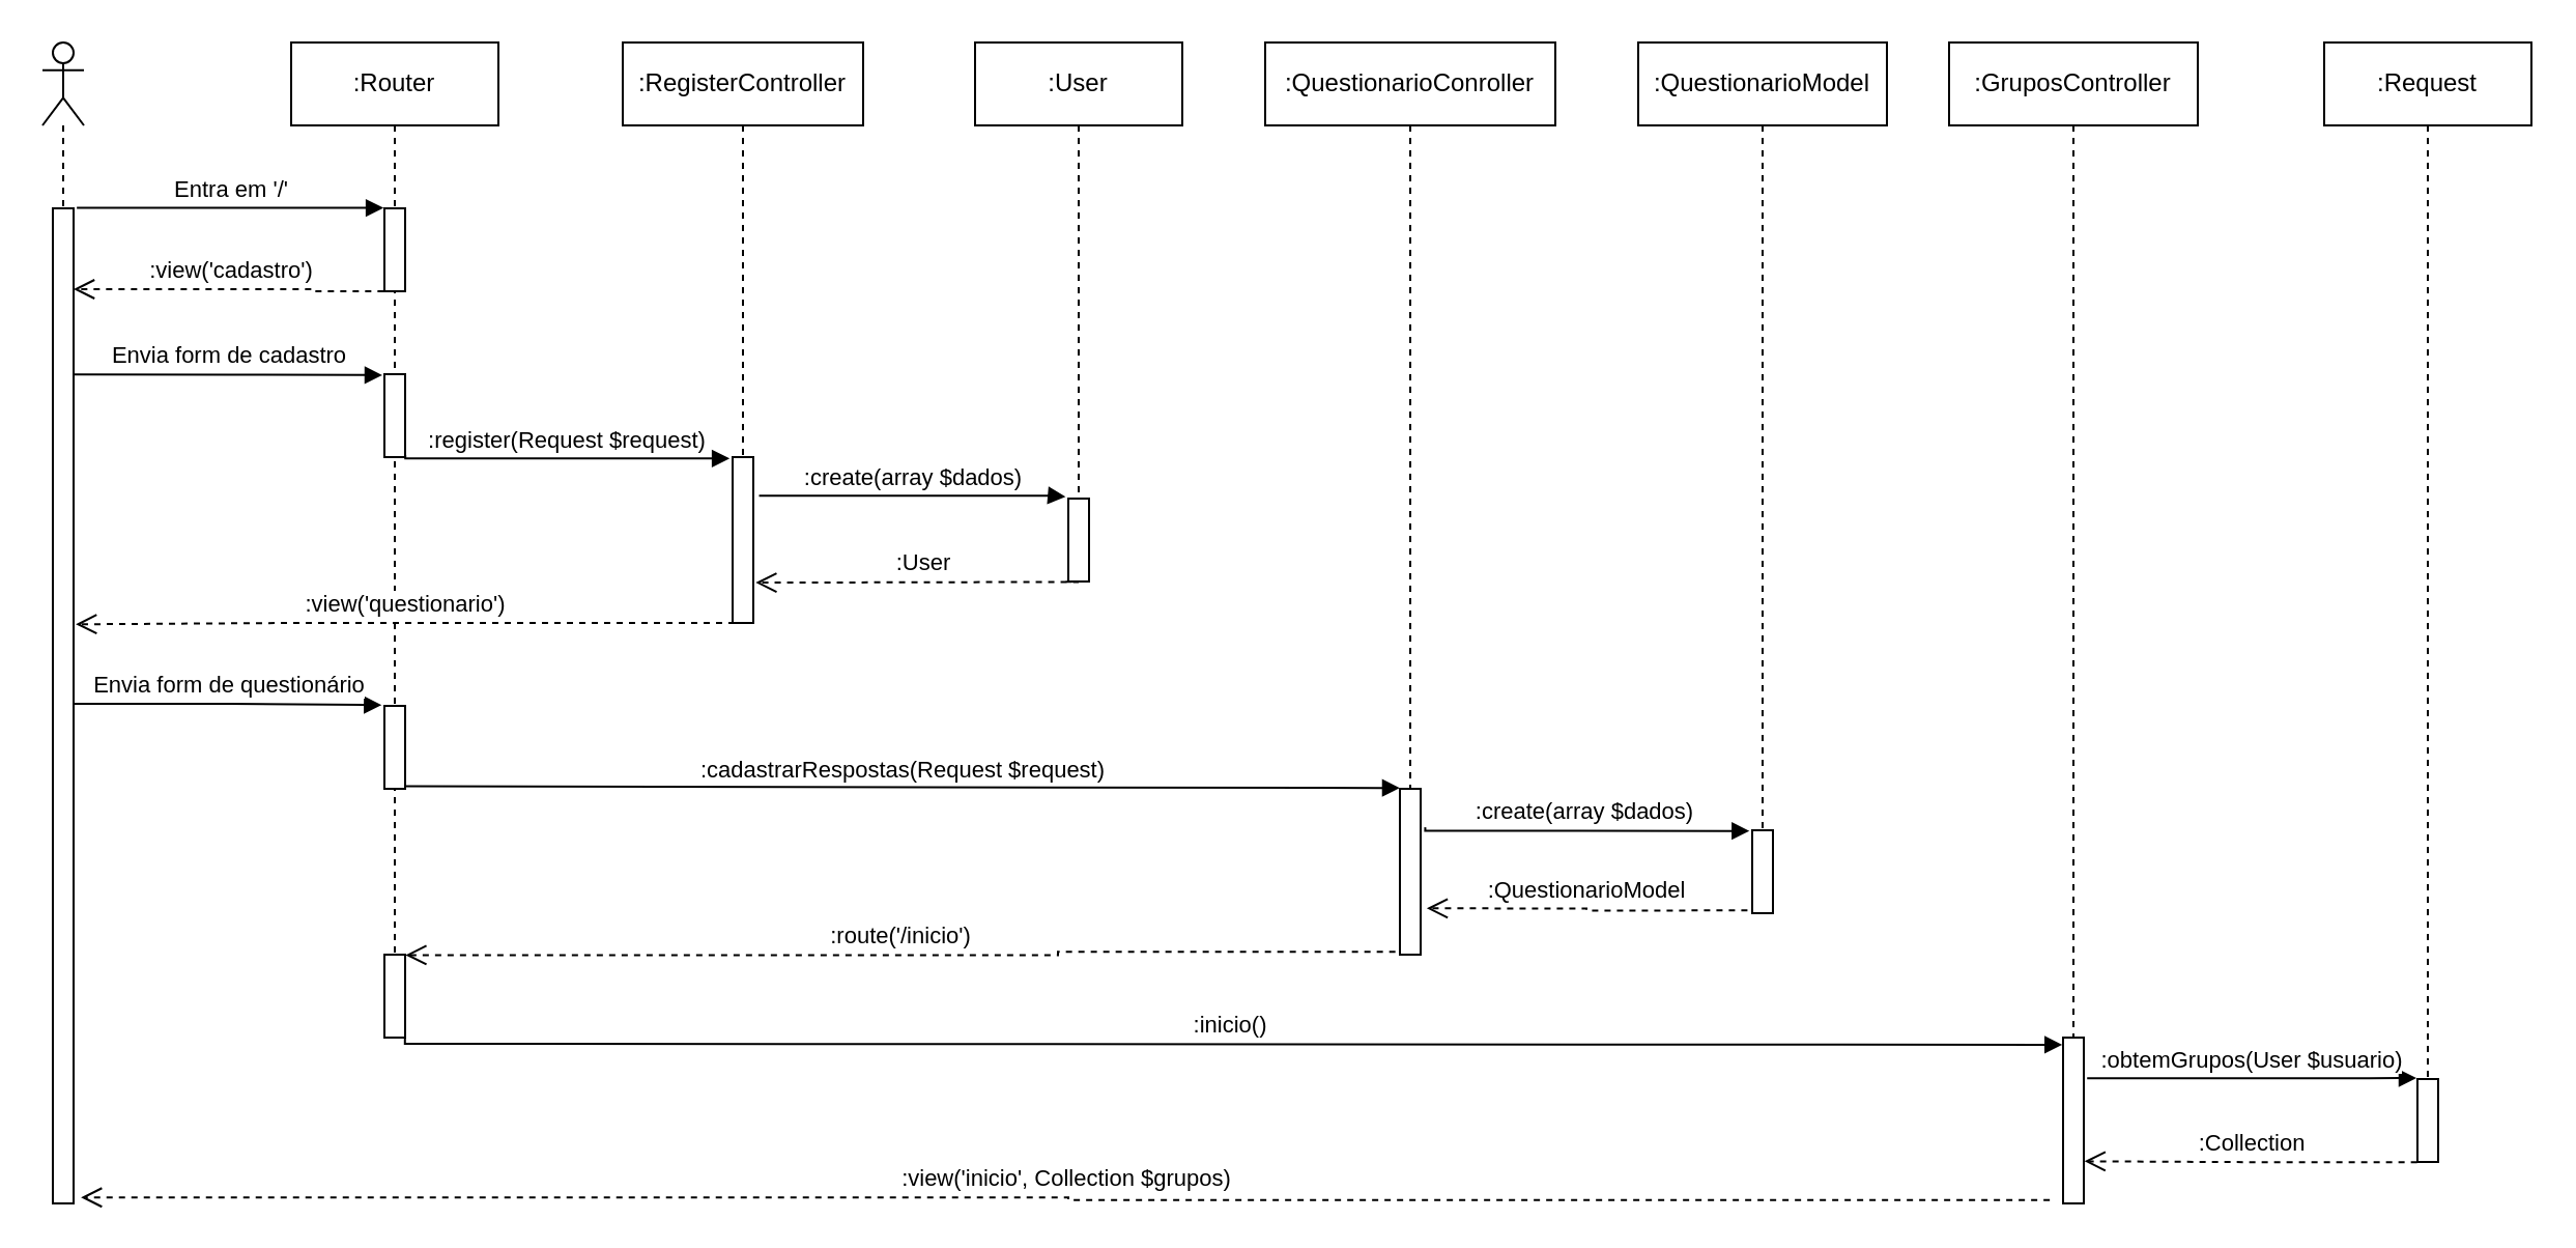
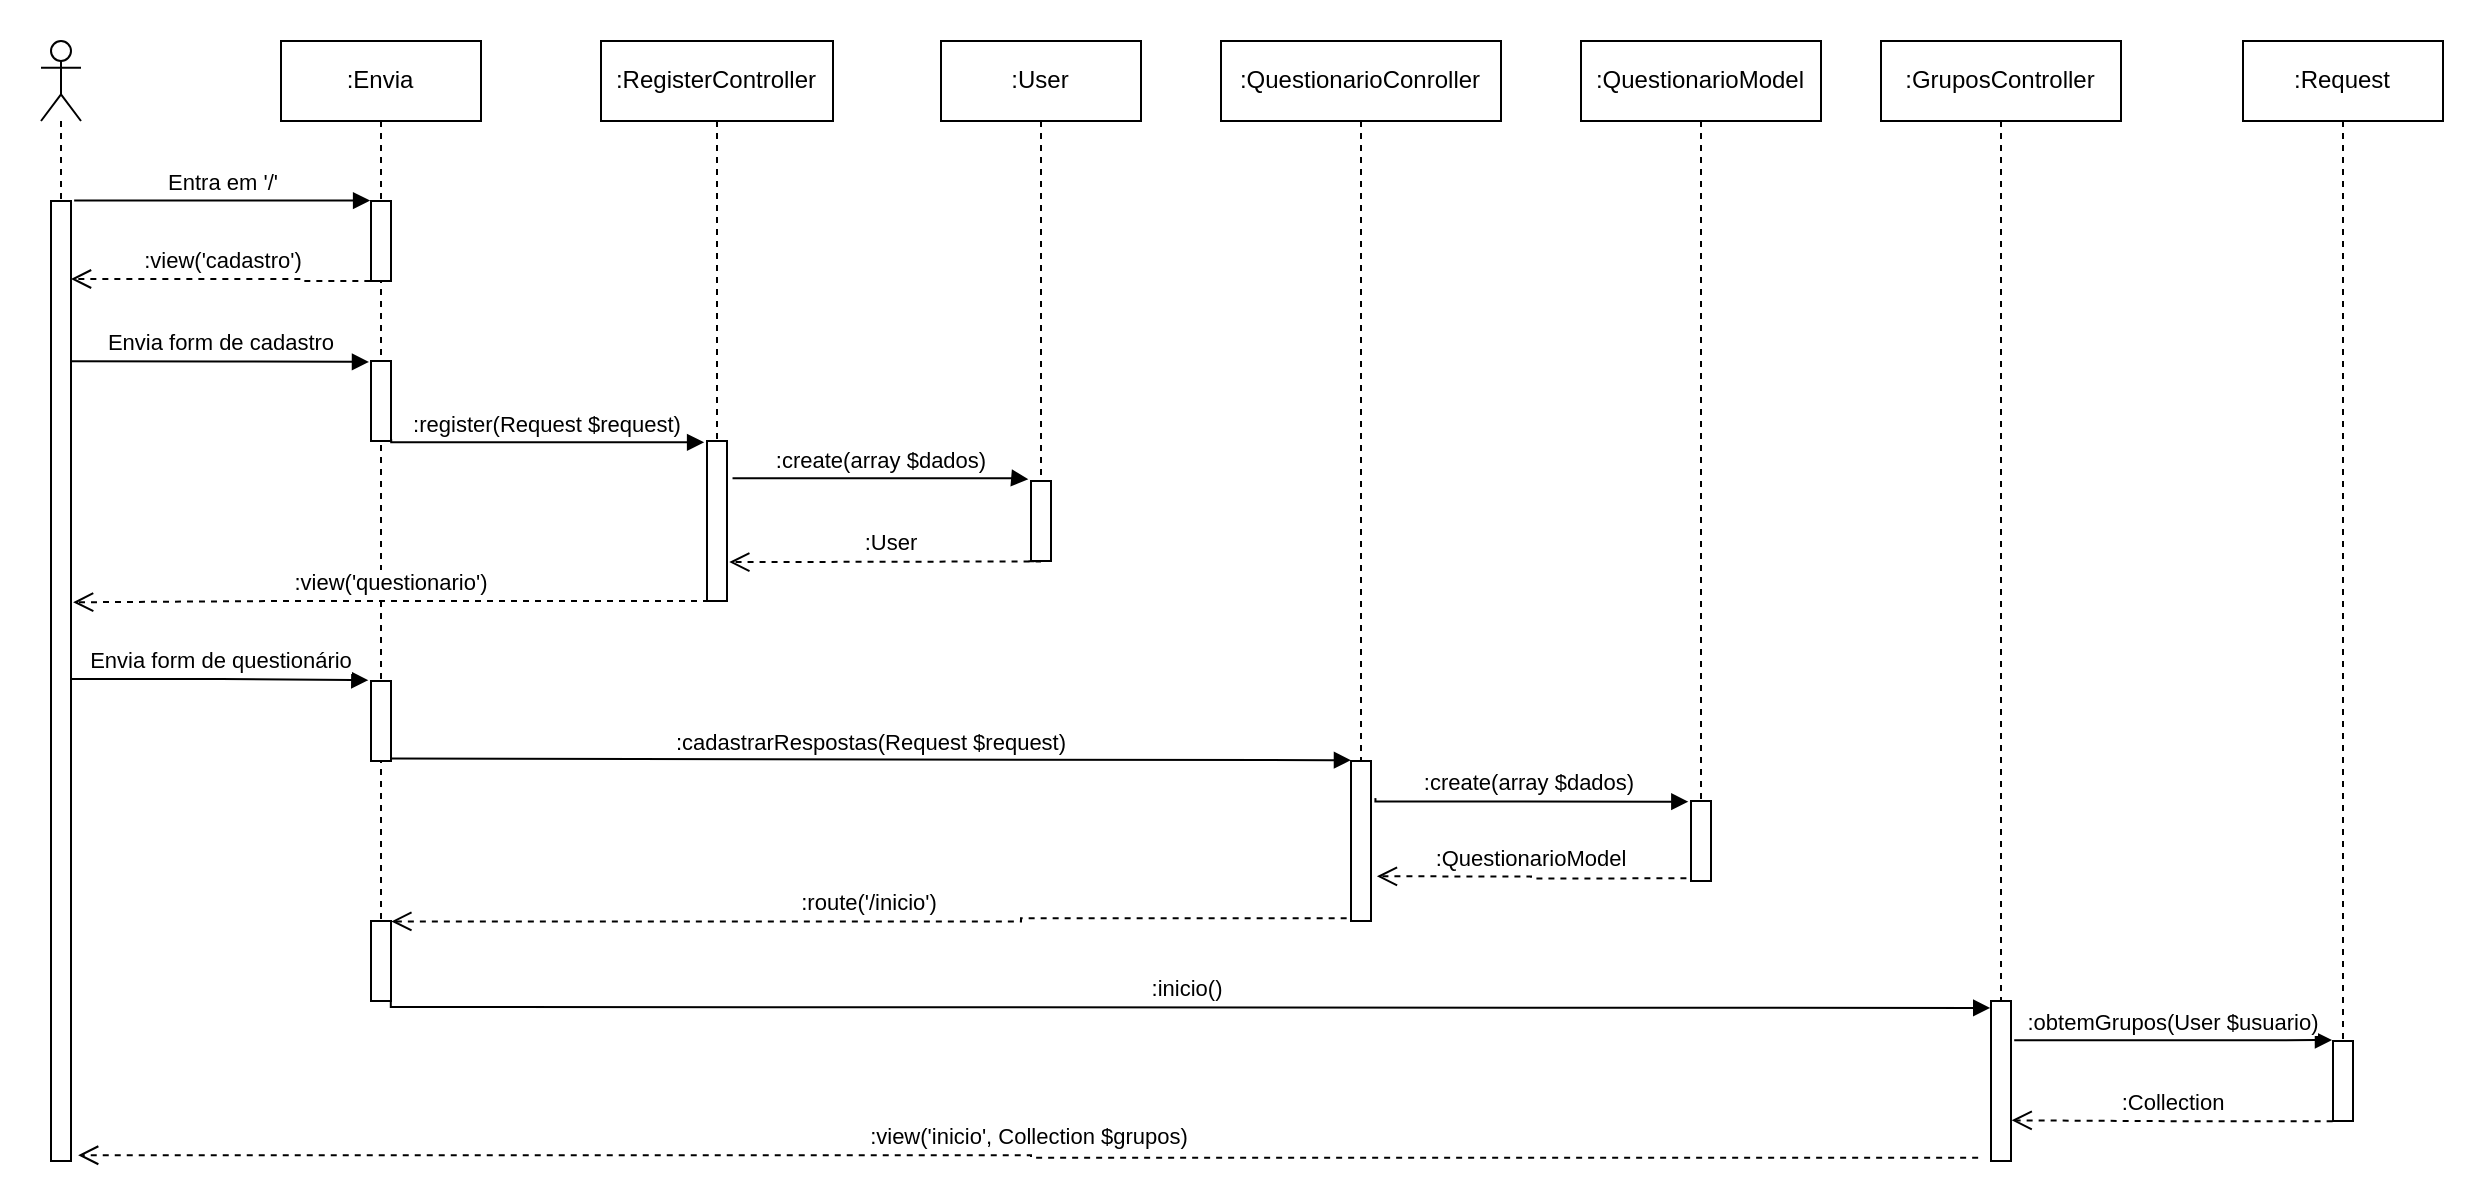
  <mxCell id="0" />
  <mxCell id="1" parent="0" />
  <mxCell id="2" value="" style="shape=umlLifeline;participant=umlActor;perimeter=lifelinePerimeter;whiteSpace=wrap;html=1;container=1;collapsible=0;recursiveResize=0;verticalAlign=top;spacingTop=36;outlineConnect=0;" parent="1" vertex="1"><mxGeometry x="20" y="20" width="20" height="560" as="geometry" /></mxCell>
  <mxCell id="3" value="" style="html=1;points=[];perimeter=orthogonalPerimeter;" parent="2" vertex="1"><mxGeometry x="5" y="80" width="10" height="480" as="geometry" /></mxCell>
- <mxCell id="4" value=":Router" style="shape=umlLifeline;perimeter=lifelinePerimeter;whiteSpace=wrap;html=1;container=1;collapsible=0;recursiveResize=0;outlineConnect=0;" parent="1" vertex="1"><mxGeometry x="140" y="20" width="100" height="480" as="geometry" /></mxCell>
+ <mxCell id="4" value=":Envia" style="shape=umlLifeline;perimeter=lifelinePerimeter;whiteSpace=wrap;html=1;container=1;collapsible=0;recursiveResize=0;outlineConnect=0;" parent="1" vertex="1"><mxGeometry x="140" y="20" width="100" height="480" as="geometry" /></mxCell>
  <mxCell id="5" value="" style="html=1;points=[];perimeter=orthogonalPerimeter;" parent="4" vertex="1"><mxGeometry x="45" y="80" width="10" height="40" as="geometry" /></mxCell>
  <mxCell id="6" value="" style="html=1;points=[];perimeter=orthogonalPerimeter;" parent="4" vertex="1"><mxGeometry x="45" y="160" width="10" height="40" as="geometry" /></mxCell>
  <mxCell id="7" value="" style="html=1;points=[];perimeter=orthogonalPerimeter;" parent="4" vertex="1"><mxGeometry x="45" y="320" width="10" height="40" as="geometry" /></mxCell>
  <mxCell id="8" value="" style="html=1;points=[];perimeter=orthogonalPerimeter;" vertex="1" parent="4"><mxGeometry x="45" y="440" width="10" height="40" as="geometry" /></mxCell>
  <mxCell id="9" value="Entra em '/'" style="html=1;verticalAlign=bottom;endArrow=block;rounded=0;edgeStyle=orthogonalEdgeStyle;exitX=1.157;exitY=0.001;exitDx=0;exitDy=0;exitPerimeter=0;entryX=-0.044;entryY=-0.005;entryDx=0;entryDy=0;entryPerimeter=0;" parent="1" source="3" target="5" edge="1"><mxGeometry width="80" relative="1" as="geometry"><mxPoint x="60" y="100" as="sourcePoint" /><mxPoint x="140" y="100" as="targetPoint" /><Array as="points"><mxPoint x="185" y="100" /></Array></mxGeometry></mxCell>
  <mxCell id="10" value=":view('cadastro')" style="html=1;verticalAlign=bottom;endArrow=open;dashed=1;endSize=8;rounded=0;edgeStyle=orthogonalEdgeStyle;exitX=-0.033;exitY=1.001;exitDx=0;exitDy=0;exitPerimeter=0;" parent="1" source="5" edge="1"><mxGeometry relative="1" as="geometry"><mxPoint x="130" y="170" as="sourcePoint" /><mxPoint x="35" y="139" as="targetPoint" /><Array as="points"><mxPoint x="150" y="140" /><mxPoint x="150" y="139" /></Array></mxGeometry></mxCell>
  <mxCell id="11" value="Envia form de cadastro" style="html=1;verticalAlign=bottom;endArrow=block;rounded=0;edgeStyle=orthogonalEdgeStyle;exitX=0.995;exitY=0.167;exitDx=0;exitDy=0;exitPerimeter=0;entryX=-0.1;entryY=0.011;entryDx=0;entryDy=0;entryPerimeter=0;" parent="1" source="3" target="6" edge="1"><mxGeometry width="80" relative="1" as="geometry"><mxPoint x="50" y="190" as="sourcePoint" /><mxPoint x="130" y="190" as="targetPoint" /><Array as="points"><mxPoint x="110" y="180" /></Array></mxGeometry></mxCell>
  <mxCell id="12" value=":RegisterController" style="shape=umlLifeline;perimeter=lifelinePerimeter;whiteSpace=wrap;html=1;container=1;collapsible=0;recursiveResize=0;outlineConnect=0;" parent="1" vertex="1"><mxGeometry x="300" y="20" width="116" height="280" as="geometry" /></mxCell>
  <mxCell id="13" value="" style="html=1;points=[];perimeter=orthogonalPerimeter;" parent="12" vertex="1"><mxGeometry x="53" y="200" width="10" height="80" as="geometry" /></mxCell>
  <mxCell id="14" value=":register(Request $request)" style="html=1;verticalAlign=bottom;endArrow=block;rounded=0;edgeStyle=orthogonalEdgeStyle;exitX=1.01;exitY=0.979;exitDx=0;exitDy=0;exitPerimeter=0;entryX=-0.144;entryY=0.008;entryDx=0;entryDy=0;entryPerimeter=0;" parent="1" source="6" target="13" edge="1"><mxGeometry width="80" relative="1" as="geometry"><mxPoint x="240" y="220" as="sourcePoint" /><mxPoint x="380" y="221" as="targetPoint" /><Array as="points"><mxPoint x="195" y="221" /></Array></mxGeometry></mxCell>
  <mxCell id="15" value=":User" style="shape=umlLifeline;perimeter=lifelinePerimeter;whiteSpace=wrap;html=1;container=1;collapsible=0;recursiveResize=0;outlineConnect=0;" parent="1" vertex="1"><mxGeometry x="470" y="20" width="100" height="260" as="geometry" /></mxCell>
  <mxCell id="16" value="" style="html=1;points=[];perimeter=orthogonalPerimeter;" parent="15" vertex="1"><mxGeometry x="45" y="220" width="10" height="40" as="geometry" /></mxCell>
  <mxCell id="17" value=":create(array $dados)" style="html=1;verticalAlign=bottom;endArrow=block;rounded=0;edgeStyle=orthogonalEdgeStyle;entryX=-0.133;entryY=-0.021;entryDx=0;entryDy=0;entryPerimeter=0;exitX=1.276;exitY=0.233;exitDx=0;exitDy=0;exitPerimeter=0;" parent="1" source="13" target="16" edge="1"><mxGeometry width="80" relative="1" as="geometry"><mxPoint x="420" y="230" as="sourcePoint" /><mxPoint x="500" y="230" as="targetPoint" /><Array as="points"><mxPoint x="507" y="239" /><mxPoint x="614" y="239" /></Array></mxGeometry></mxCell>
  <mxCell id="18" value=":User" style="html=1;verticalAlign=bottom;endArrow=open;dashed=1;endSize=8;rounded=0;edgeStyle=orthogonalEdgeStyle;entryX=1.113;entryY=0.757;entryDx=0;entryDy=0;entryPerimeter=0;exitX=-0.128;exitY=1.004;exitDx=0;exitDy=0;exitPerimeter=0;" parent="1" source="16" target="13" edge="1"><mxGeometry relative="1" as="geometry"><mxPoint x="563" y="310" as="sourcePoint" /><mxPoint x="470" y="270" as="targetPoint" /><Array as="points"><mxPoint x="520" y="280" /></Array></mxGeometry></mxCell>
  <mxCell id="19" value=":view('questionario')" style="html=1;verticalAlign=bottom;endArrow=open;dashed=1;endSize=8;rounded=0;edgeStyle=orthogonalEdgeStyle;exitX=0.1;exitY=1;exitDx=0;exitDy=0;exitPerimeter=0;entryX=1.105;entryY=0.418;entryDx=0;entryDy=0;entryPerimeter=0;" parent="1" source="13" target="3" edge="1"><mxGeometry relative="1" as="geometry"><mxPoint x="289.84" y="310.24" as="sourcePoint" /><mxPoint x="60" y="290" as="targetPoint" /><Array as="points"><mxPoint x="140" y="300" /></Array></mxGeometry></mxCell>
  <mxCell id="20" value="Envia form de questionário" style="html=1;verticalAlign=bottom;endArrow=block;rounded=0;edgeStyle=orthogonalEdgeStyle;exitX=0.962;exitY=0.498;exitDx=0;exitDy=0;exitPerimeter=0;entryX=-0.133;entryY=-0.01;entryDx=0;entryDy=0;entryPerimeter=0;" parent="1" source="3" target="7" edge="1"><mxGeometry width="80" relative="1" as="geometry"><mxPoint x="70" y="340" as="sourcePoint" /><mxPoint x="150" y="340" as="targetPoint" /><Array as="points"><mxPoint x="110" y="340" /></Array></mxGeometry></mxCell>
  <mxCell id="21" value=":QuestionarioConroller" style="shape=umlLifeline;perimeter=lifelinePerimeter;whiteSpace=wrap;html=1;container=1;collapsible=0;recursiveResize=0;outlineConnect=0;" parent="1" vertex="1"><mxGeometry x="610" y="20" width="140" height="440" as="geometry" /></mxCell>
  <mxCell id="22" value="" style="html=1;points=[];perimeter=orthogonalPerimeter;" parent="21" vertex="1"><mxGeometry x="65" y="360" width="10" height="80" as="geometry" /></mxCell>
  <mxCell id="23" value=":cadastrarRespostas(Request $request)" style="html=1;verticalAlign=bottom;endArrow=block;rounded=0;edgeStyle=orthogonalEdgeStyle;exitX=1.04;exitY=0.97;exitDx=0;exitDy=0;exitPerimeter=0;entryX=-0.002;entryY=-0.005;entryDx=0;entryDy=0;entryPerimeter=0;" parent="1" source="7" target="22" edge="1"><mxGeometry width="80" relative="1" as="geometry"><mxPoint x="320" y="430" as="sourcePoint" /><mxPoint x="748.8" y="390" as="targetPoint" /><Array as="points"><mxPoint x="195" y="380" /><mxPoint x="675" y="380" /></Array></mxGeometry></mxCell>
  <mxCell id="24" value=":QuestionarioModel" style="shape=umlLifeline;perimeter=lifelinePerimeter;whiteSpace=wrap;html=1;container=1;collapsible=0;recursiveResize=0;outlineConnect=0;" vertex="1" parent="1"><mxGeometry x="790" y="20" width="120" height="420" as="geometry" /></mxCell>
  <mxCell id="25" value="" style="html=1;points=[];perimeter=orthogonalPerimeter;" vertex="1" parent="24"><mxGeometry x="55" y="380" width="10" height="40" as="geometry" /></mxCell>
  <mxCell id="26" value=":QuestionarioModel" style="html=1;verticalAlign=bottom;endArrow=open;dashed=1;endSize=8;rounded=0;edgeStyle=orthogonalEdgeStyle;exitX=-0.229;exitY=0.967;exitDx=0;exitDy=0;exitPerimeter=0;entryX=1.295;entryY=0.721;entryDx=0;entryDy=0;entryPerimeter=0;" edge="1" parent="1" source="25" target="22"><mxGeometry relative="1" as="geometry"><mxPoint x="980" y="440" as="sourcePoint" /><mxPoint x="900" y="440" as="targetPoint" /></mxGeometry></mxCell>
  <mxCell id="27" value=":route('/inicio')" style="html=1;verticalAlign=bottom;endArrow=open;dashed=1;endSize=8;rounded=0;edgeStyle=orthogonalEdgeStyle;exitX=-0.217;exitY=0.983;exitDx=0;exitDy=0;exitPerimeter=0;entryX=1.016;entryY=0.005;entryDx=0;entryDy=0;entryPerimeter=0;" edge="1" parent="1" source="22" target="8"><mxGeometry relative="1" as="geometry"><mxPoint x="540" y="460" as="sourcePoint" /><mxPoint x="460" y="460" as="targetPoint" /><Array as="points"><mxPoint x="510" y="459" /><mxPoint x="510" y="460" /></Array></mxGeometry></mxCell>
  <mxCell id="28" value=":create(array $dados)" style="html=1;verticalAlign=bottom;endArrow=block;rounded=0;edgeStyle=orthogonalEdgeStyle;exitX=1.224;exitY=0.232;exitDx=0;exitDy=0;exitPerimeter=0;entryX=-0.133;entryY=0.008;entryDx=0;entryDy=0;entryPerimeter=0;" edge="1" parent="1" source="22" target="25"><mxGeometry width="80" relative="1" as="geometry"><mxPoint x="835" y="400.05" as="sourcePoint" /><mxPoint x="883" y="460" as="targetPoint" /><Array as="points"><mxPoint x="687" y="400" /><mxPoint x="844" y="400" /></Array></mxGeometry></mxCell>
  <mxCell id="29" value=":GruposController" style="shape=umlLifeline;perimeter=lifelinePerimeter;whiteSpace=wrap;html=1;container=1;collapsible=0;recursiveResize=0;outlineConnect=0;" vertex="1" parent="1"><mxGeometry x="940" y="20" width="120" height="560" as="geometry" /></mxCell>
  <mxCell id="30" value="" style="html=1;points=[];perimeter=orthogonalPerimeter;" vertex="1" parent="29"><mxGeometry x="55" y="480" width="10" height="80" as="geometry" /></mxCell>
  <mxCell id="31" value=":inicio()" style="html=1;verticalAlign=bottom;endArrow=block;rounded=0;edgeStyle=orthogonalEdgeStyle;exitX=0.991;exitY=1.005;exitDx=0;exitDy=0;exitPerimeter=0;entryX=-0.038;entryY=0.043;entryDx=0;entryDy=0;entryPerimeter=0;" edge="1" parent="1" source="8" target="30"><mxGeometry width="80" relative="1" as="geometry"><mxPoint x="310" y="520" as="sourcePoint" /><mxPoint x="950" y="600" as="targetPoint" /><Array as="points"><mxPoint x="195" y="503" /><mxPoint x="199" y="503" /></Array></mxGeometry></mxCell>
  <mxCell id="32" value=":Request" style="shape=umlLifeline;perimeter=lifelinePerimeter;whiteSpace=wrap;html=1;container=1;collapsible=0;recursiveResize=0;outlineConnect=0;" vertex="1" parent="1"><mxGeometry x="1121" y="20" width="100" height="540" as="geometry" /></mxCell>
  <mxCell id="33" value="" style="html=1;points=[];perimeter=orthogonalPerimeter;" vertex="1" parent="32"><mxGeometry x="45" y="500" width="10" height="40" as="geometry" /></mxCell>
  <mxCell id="34" value=":obtemGrupos(User $usuario)" style="html=1;verticalAlign=bottom;endArrow=block;rounded=0;edgeStyle=orthogonalEdgeStyle;exitX=1.16;exitY=0.245;exitDx=0;exitDy=0;exitPerimeter=0;entryX=-0.05;entryY=-0.011;entryDx=0;entryDy=0;entryPerimeter=0;" edge="1" parent="1" source="30" target="33"><mxGeometry width="80" relative="1" as="geometry"><mxPoint x="1070" y="510" as="sourcePoint" /><mxPoint x="1166.46" y="481.76" as="targetPoint" /><Array as="points"><mxPoint x="1086" y="520" /><mxPoint x="1165" y="520" /></Array></mxGeometry></mxCell>
  <mxCell id="35" value=":Collection" style="html=1;verticalAlign=bottom;endArrow=open;dashed=1;endSize=8;rounded=0;edgeStyle=orthogonalEdgeStyle;exitX=-0.018;exitY=1.002;exitDx=0;exitDy=0;exitPerimeter=0;entryX=1.032;entryY=0.746;entryDx=0;entryDy=0;entryPerimeter=0;" edge="1" parent="1" source="33" target="30"><mxGeometry relative="1" as="geometry"><mxPoint x="1150" y="570" as="sourcePoint" /><mxPoint x="1050" y="570" as="targetPoint" /><Array as="points"><mxPoint x="1086" y="560" /></Array></mxGeometry></mxCell>
  <mxCell id="36" value=":view('inicio', Collection $grupos)" style="html=1;verticalAlign=bottom;endArrow=open;dashed=1;endSize=8;rounded=0;edgeStyle=orthogonalEdgeStyle;exitX=-0.643;exitY=0.98;exitDx=0;exitDy=0;exitPerimeter=0;entryX=1.357;entryY=0.994;entryDx=0;entryDy=0;entryPerimeter=0;" edge="1" parent="1" source="30" target="3"><mxGeometry relative="1" as="geometry"><mxPoint x="760" y="580" as="sourcePoint" /><mxPoint x="680" y="580" as="targetPoint" /></mxGeometry></mxCell>
